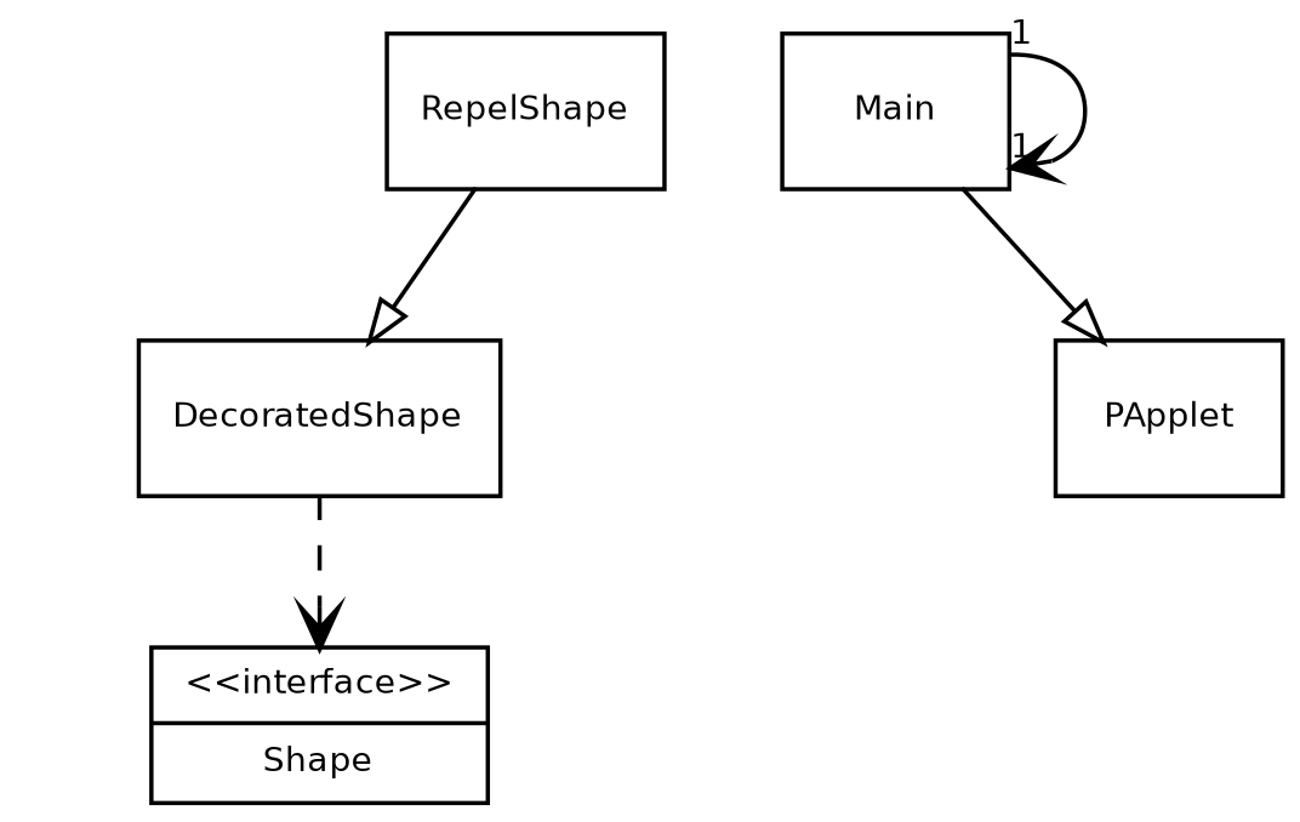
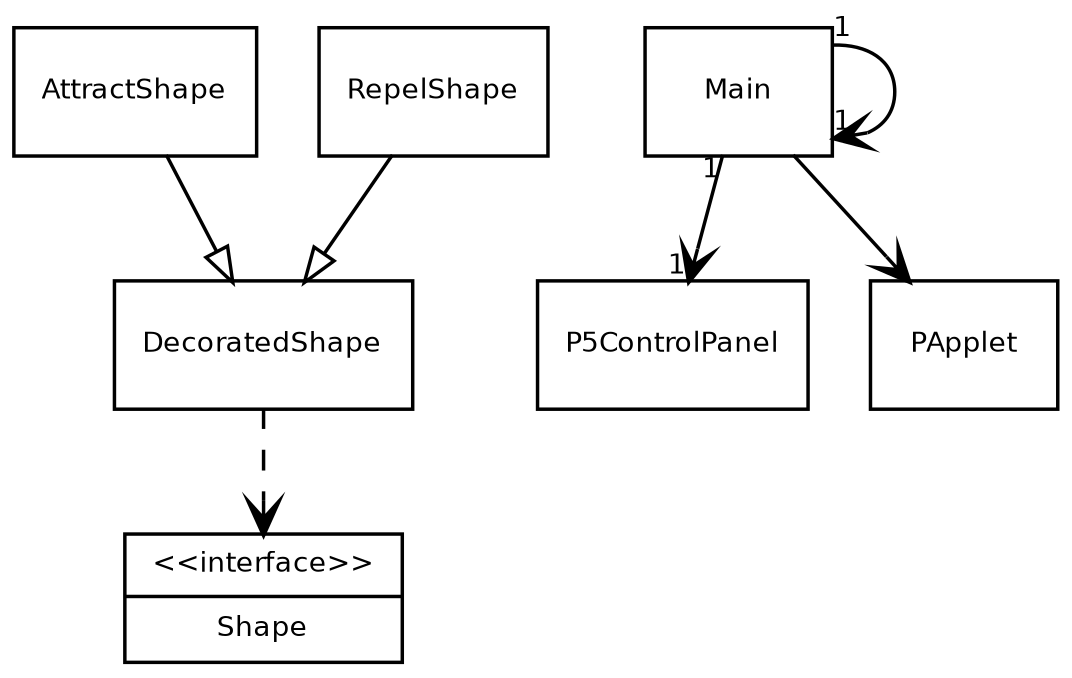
  digraph {
    fontname="Bitstream Vera Sans"
    fontsize=8
    node [fontname="Bitstream Vera Sans" fontsize=8 group=a shape=record]
    edge [arrowhead=vee fontname="Bitstream Vera Sans" fontsize=8]
    n1 [label="{\<\<interface\>\>|Shape}"]
    n2 [label="{DecoratedShape}"]
+   n3 [label="{AttractShape}"]
    n4 [label="{RepelShape}"]
    n5 [label="{Main}"]
+   n6 [label="{P5ControlPanel}"]
    n7 [label="{PApplet}"]
    n2 -> n1 [style=dashed]
+   n3 -> n2 [arrowhead=empty]
    n4 -> n2 [arrowhead=empty]
    n5 -> n5 [headlabel=1 taillabel=1]
-   n5 -> n7 [arrowhead=empty]
+   n5 -> n6 [headlabel=1 taillabel=1]
+   n5 -> n7
  }
